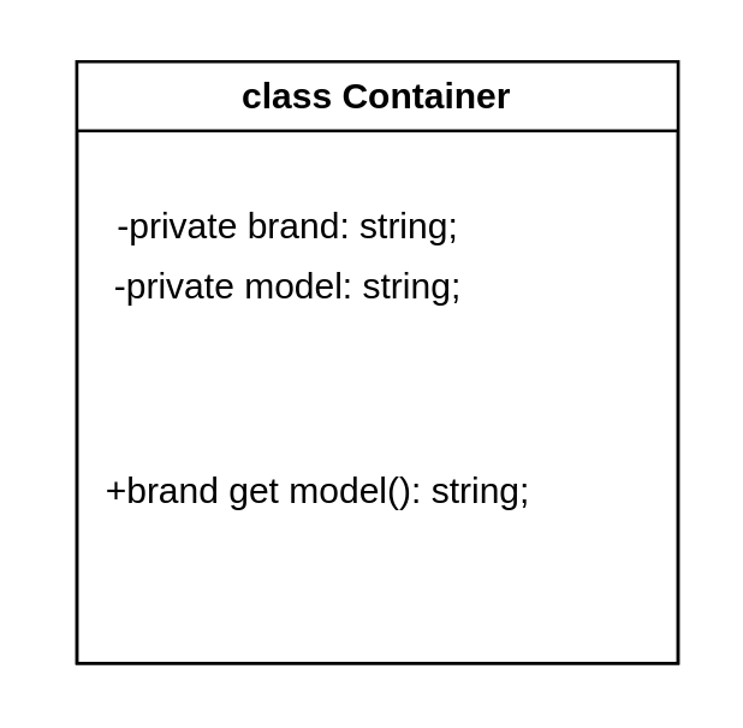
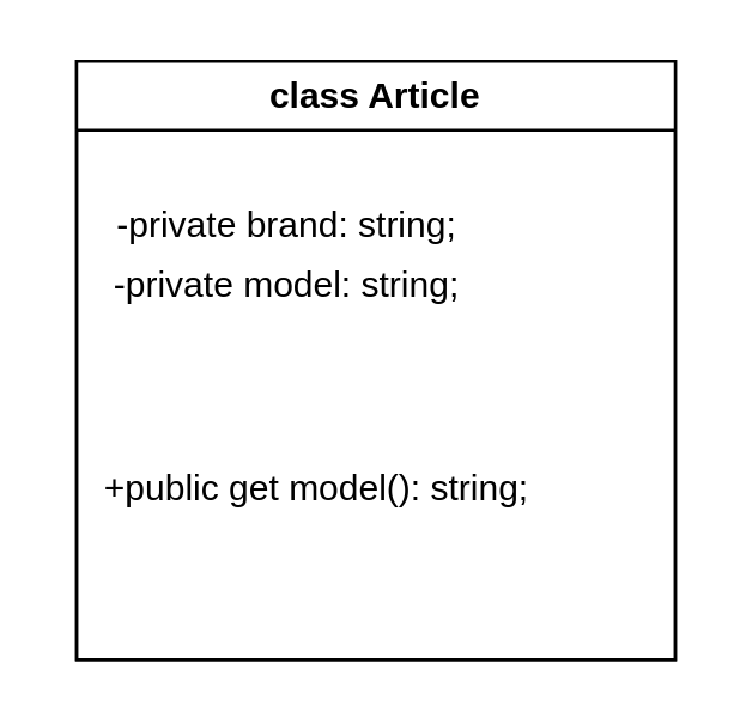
  <mxCell id="0" />
  <mxCell id="1" parent="0" />
  <mxCell id="2" value="Vertical Container" style="swimlane;whiteSpace=wrap;html=1;" vertex="1" parent="1"><mxGeometry x="25" y="20" width="200" height="200" as="geometry" /></mxCell>
- <mxCell id="3" value="class Container" style="swimlane;whiteSpace=wrap;html=1;" vertex="1" parent="1"><mxGeometry x="25" y="20" width="200" height="200" as="geometry" /></mxCell>
+ <mxCell id="3" value="class Article" style="swimlane;whiteSpace=wrap;html=1;" vertex="1" parent="1"><mxGeometry x="25" y="20" width="200" height="200" as="geometry" /></mxCell>
  <mxCell id="4" value="-private brand: string;" style="text;html=1;align=center;verticalAlign=middle;resizable=0;points=[];autosize=1;strokeColor=none;fillColor=none;" vertex="1" parent="3"><mxGeometry y="40" width="140" height="30" as="geometry" /></mxCell>
  <mxCell id="5" value="-private model: string;" style="text;html=1;align=center;verticalAlign=middle;resizable=0;points=[];autosize=1;strokeColor=none;fillColor=none;" vertex="1" parent="3"><mxGeometry y="60" width="140" height="30" as="geometry" /></mxCell>
- <mxCell id="6" value="+brand get model(): string;" style="text;html=1;align=center;verticalAlign=middle;resizable=0;points=[];autosize=1;strokeColor=none;fillColor=none;" vertex="1" parent="3"><mxGeometry x="-5" y="128" width="170" height="30" as="geometry" /></mxCell>
+ <mxCell id="6" value="+public get model(): string;" style="text;html=1;align=center;verticalAlign=middle;resizable=0;points=[];autosize=1;strokeColor=none;fillColor=none;" vertex="1" parent="3"><mxGeometry x="-5" y="128" width="170" height="30" as="geometry" /></mxCell>
